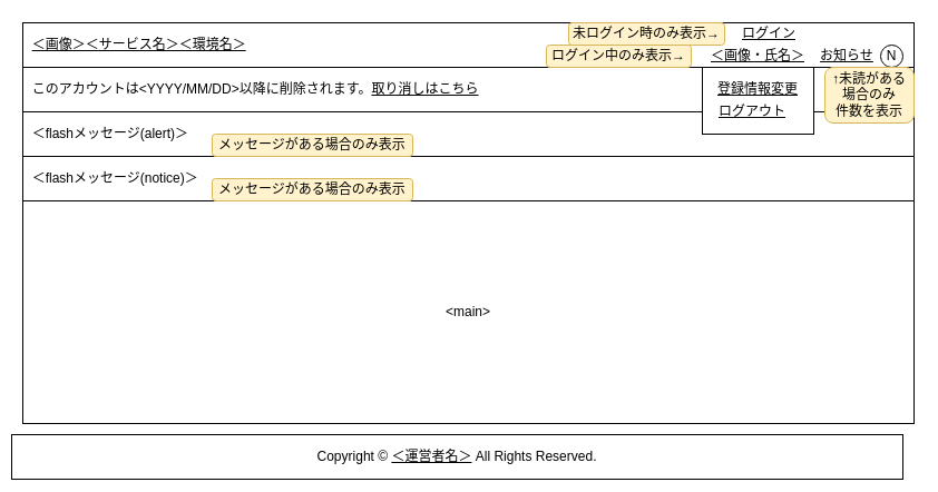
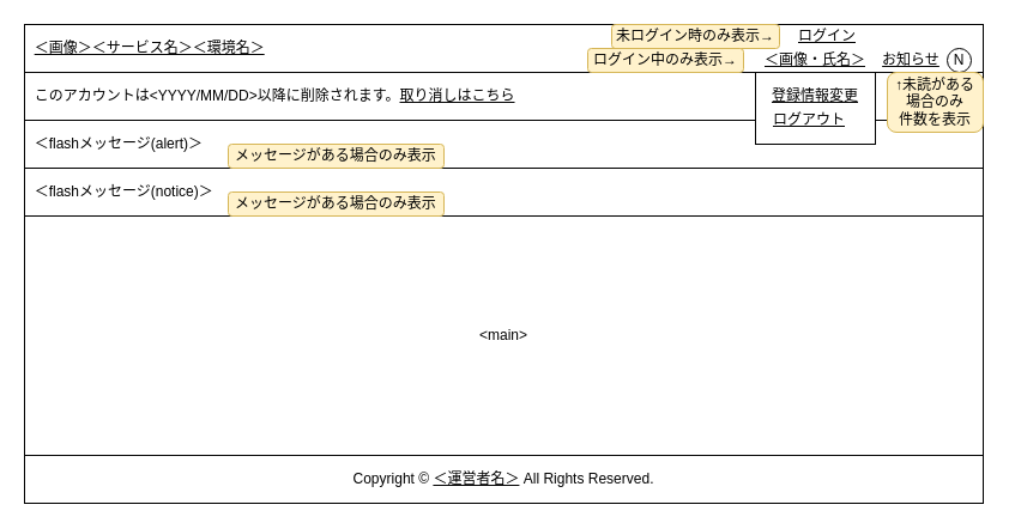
  <mxCell id="0" />
  <mxCell id="1" parent="0" />
  <mxCell id="2" value="&amp;nbsp; &lt;u&gt;＜画像＞＜サービス名＞＜環境名＞&lt;/u&gt;" style="rounded=0;whiteSpace=wrap;html=1;fillColor=none;align=left;" parent="1" vertex="1"><mxGeometry width="800" height="40" as="geometry" x="20" y="20" /></mxCell>
  <mxCell id="3" value="ログイン" style="text;html=1;strokeColor=none;fillColor=none;align=center;verticalAlign=middle;whiteSpace=wrap;rounded=0;fontStyle=4" parent="1" vertex="1"><mxGeometry x="660" width="60" height="20" as="geometry" y="20" /></mxCell>
  <mxCell id="4" value="&amp;lt;main&amp;gt;" style="rounded=0;whiteSpace=wrap;html=1;fillColor=none;" parent="1" vertex="1"><mxGeometry y="180" width="800" height="200" as="geometry" x="20" /></mxCell>
- <mxCell id="5" value="&lt;span&gt;Copyright ©&amp;nbsp;&lt;/span&gt;&lt;u&gt;＜運営者名＞&lt;/u&gt;&lt;span&gt;&amp;nbsp;All Rights Reserved.&lt;/span&gt;" style="rounded=0;whiteSpace=wrap;html=1;fillColor=none;" parent="1" vertex="1"><mxGeometry x="10" y="390" width="800" height="40" as="geometry" /></mxCell>
+ <mxCell id="5" value="&lt;span&gt;Copyright ©&amp;nbsp;&lt;/span&gt;&lt;u&gt;＜運営者名＞&lt;/u&gt;&lt;span&gt;&amp;nbsp;All Rights Reserved.&lt;/span&gt;" style="rounded=0;whiteSpace=wrap;html=1;fillColor=none;" parent="1" vertex="1"><mxGeometry y="380" width="800" height="40" as="geometry" x="20" /></mxCell>
  <mxCell id="6" value="&amp;nbsp; このアカウントは&amp;lt;YYYY/MM/DD&amp;gt;以降に削除されます。&lt;u&gt;取り消しはこちら&lt;/u&gt;" style="rounded=0;whiteSpace=wrap;html=1;fillColor=none;align=left;" parent="1" vertex="1"><mxGeometry y="60" width="800" height="40" as="geometry" x="20" /></mxCell>
  <mxCell id="7" value="&amp;nbsp; ＜flashメッセージ(alert)＞" style="rounded=0;whiteSpace=wrap;html=1;fillColor=none;align=left;" parent="1" vertex="1"><mxGeometry y="100" width="800" height="40" as="geometry" x="20" /></mxCell>
  <mxCell id="8" value="&amp;nbsp; ＜flashメッセージ(notice)＞" style="rounded=0;whiteSpace=wrap;html=1;fillColor=none;align=left;" parent="1" vertex="1"><mxGeometry y="140" width="800" height="40" as="geometry" x="20" /></mxCell>
  <mxCell id="9" value="未ログイン時のみ表示→" style="rounded=1;whiteSpace=wrap;html=1;fillColor=#fff2cc;strokeColor=#d6b656;" parent="1" vertex="1"><mxGeometry x="510" width="140" height="20" as="geometry" y="20" /></mxCell>
  <mxCell id="10" value="ログイン中のみ表示→" style="rounded=1;whiteSpace=wrap;html=1;fillColor=#fff2cc;strokeColor=#d6b656;" parent="1" vertex="1"><mxGeometry x="490" y="40" width="130" height="20" as="geometry" /></mxCell>
  <mxCell id="11" value="メッセージがある場合のみ表示" style="rounded=1;whiteSpace=wrap;html=1;fillColor=#fff2cc;strokeColor=#d6b656;" parent="1" vertex="1"><mxGeometry x="190" y="120" width="180" height="20" as="geometry" /></mxCell>
  <mxCell id="12" value="メッセージがある場合のみ表示" style="rounded=1;whiteSpace=wrap;html=1;fillColor=#fff2cc;strokeColor=#d6b656;" parent="1" vertex="1"><mxGeometry x="190" y="160" width="180" height="20" as="geometry" /></mxCell>
  <mxCell id="13" value="お知らせ" style="text;html=1;strokeColor=none;fillColor=none;align=center;verticalAlign=middle;whiteSpace=wrap;rounded=0;fontStyle=4" parent="1" vertex="1"><mxGeometry x="730" y="40" width="60" height="20" as="geometry" /></mxCell>
  <mxCell id="14" value="＜画像・氏名＞" style="text;html=1;align=center;verticalAlign=middle;whiteSpace=wrap;rounded=0;fontStyle=4" parent="1" vertex="1"><mxGeometry x="630" y="40" width="100" height="20" as="geometry" /></mxCell>
  <mxCell id="15" value="" style="rounded=0;whiteSpace=wrap;html=1;" parent="1" vertex="1"><mxGeometry x="630" y="60" width="100" height="60" as="geometry" /></mxCell>
  <mxCell id="16" value="ログアウト" style="text;html=1;strokeColor=none;fillColor=none;align=center;verticalAlign=middle;whiteSpace=wrap;rounded=0;fontStyle=4" parent="1" vertex="1"><mxGeometry x="640" y="90" width="70" height="20" as="geometry" /></mxCell>
  <mxCell id="17" value="登録情報変更" style="text;html=1;strokeColor=none;fillColor=none;align=center;verticalAlign=middle;whiteSpace=wrap;rounded=0;fontStyle=4" parent="1" vertex="1"><mxGeometry x="640" y="70" width="80" height="20" as="geometry" /></mxCell>
  <mxCell id="18" value="N" style="ellipse;whiteSpace=wrap;html=1;aspect=fixed;" parent="1" vertex="1"><mxGeometry x="790" y="40" width="20" height="20" as="geometry" /></mxCell>
  <mxCell id="19" value="↑未読がある&lt;br&gt;場合のみ&lt;br&gt;件数を表示" style="rounded=1;whiteSpace=wrap;html=1;fillColor=#fff2cc;strokeColor=#d6b656;" vertex="1" parent="1"><mxGeometry x="740" y="60" width="80" height="50" as="geometry" /></mxCell>
